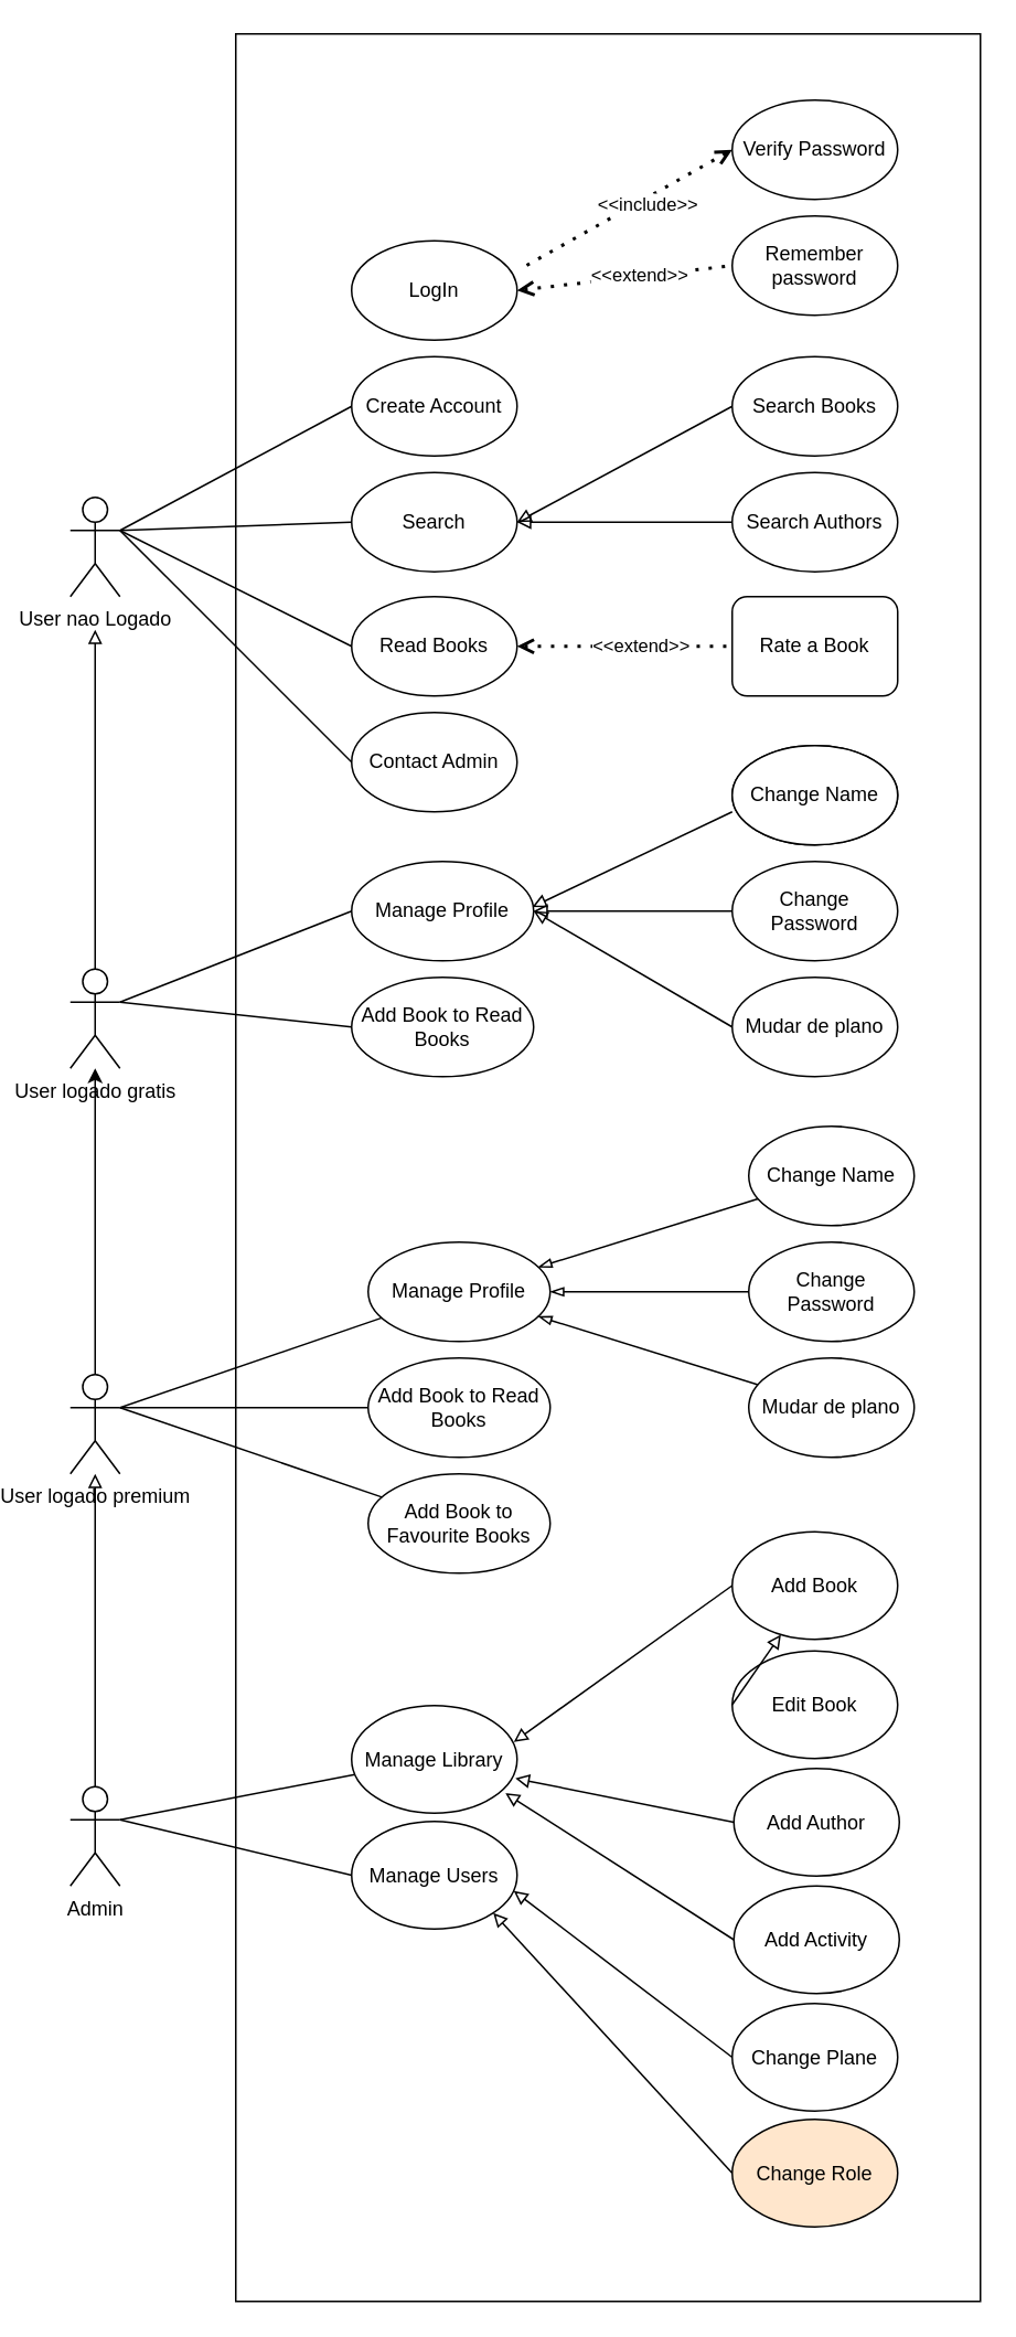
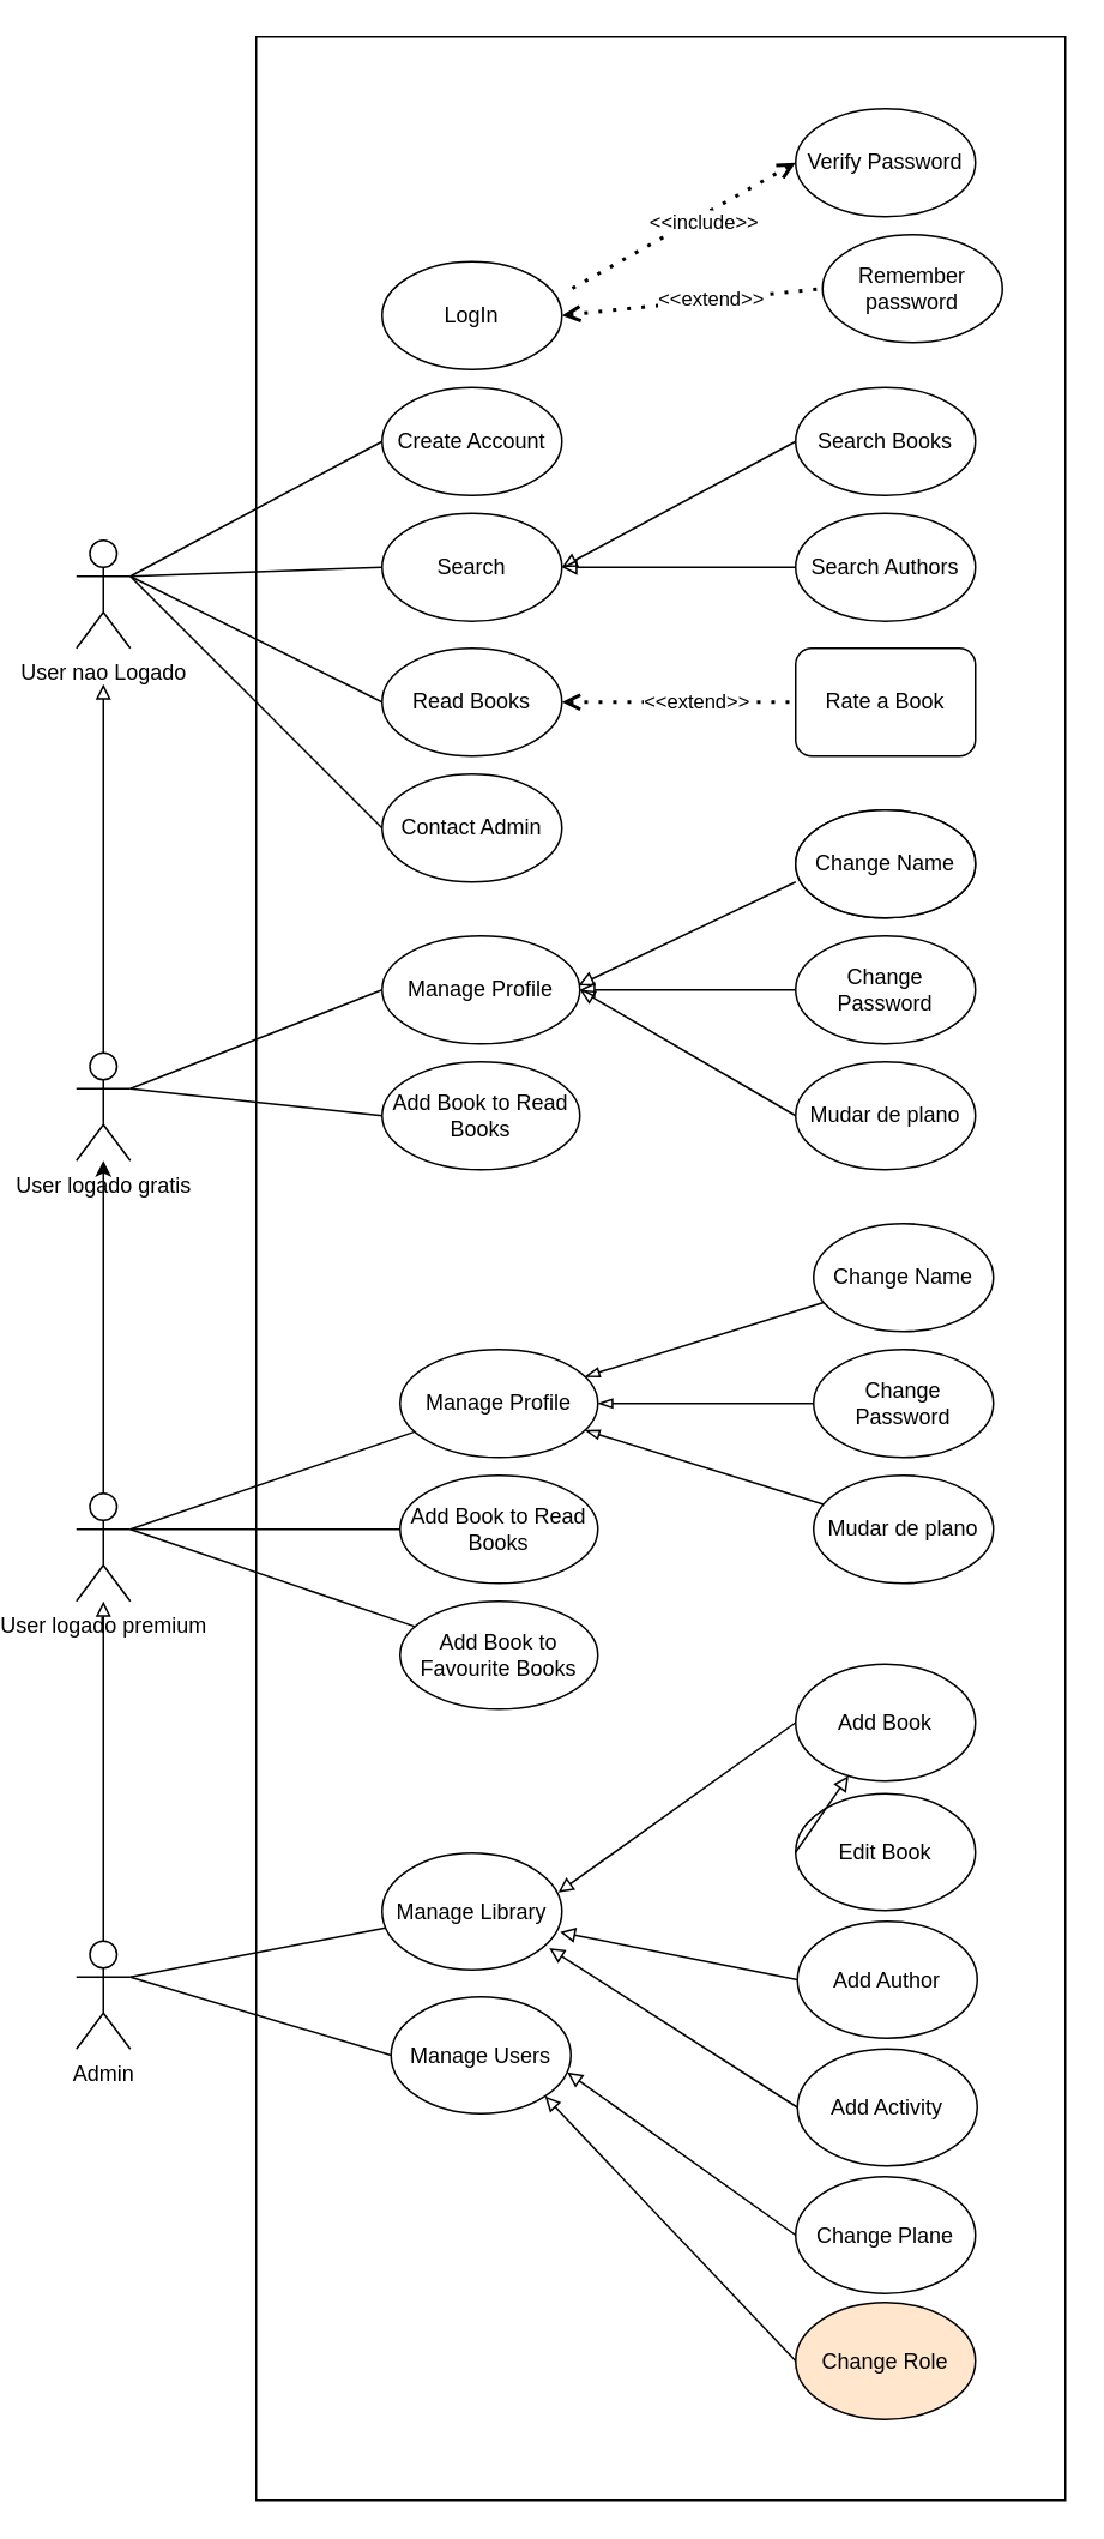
  <mxCell id="0" />
  <mxCell id="1" parent="0" />
  <mxCell id="2" value="" style="rounded=0;whiteSpace=wrap;html=1;direction=south;" parent="1" vertex="1"><mxGeometry x="120" y="20" width="450" height="1370" as="geometry" /></mxCell>
  <mxCell id="3" value="User nao Logado" style="shape=umlActor;verticalLabelPosition=bottom;verticalAlign=top;html=1;outlineConnect=0;" parent="1" vertex="1"><mxGeometry x="20" y="300" width="30" height="60" as="geometry" /></mxCell>
  <mxCell id="4" style="edgeStyle=orthogonalEdgeStyle;rounded=0;orthogonalLoop=1;jettySize=auto;html=1;endArrow=block;endFill=0;" parent="1" source="5" edge="1"><mxGeometry relative="1" as="geometry"><mxPoint x="35" y="380" as="targetPoint" /></mxGeometry></mxCell>
  <mxCell id="5" value="User logado gratis" style="shape=umlActor;verticalLabelPosition=bottom;verticalAlign=top;html=1;outlineConnect=0;" parent="1" vertex="1"><mxGeometry x="20" y="585" width="30" height="60" as="geometry" /></mxCell>
  <mxCell id="6" style="edgeStyle=orthogonalEdgeStyle;rounded=0;orthogonalLoop=1;jettySize=auto;html=1;endArrow=block;endFill=0;" parent="1" source="7" edge="1"><mxGeometry relative="1" as="geometry"><mxPoint x="35" y="890" as="targetPoint" /></mxGeometry></mxCell>
  <mxCell id="7" value="Admin" style="shape=umlActor;verticalLabelPosition=bottom;verticalAlign=top;html=1;outlineConnect=0;" parent="1" vertex="1"><mxGeometry x="20" y="1079" width="30" height="60" as="geometry" /></mxCell>
  <mxCell id="8" value="" style="endArrow=none;html=1;entryX=0;entryY=0.5;entryDx=0;entryDy=0;exitX=1;exitY=0.333;exitDx=0;exitDy=0;exitPerimeter=0;" parent="1" source="3" target="11" edge="1"><mxGeometry width="50" height="50" relative="1" as="geometry"><mxPoint x="50" y="340" as="sourcePoint" /><mxPoint x="190" y="369.5" as="targetPoint" /></mxGeometry></mxCell>
  <mxCell id="9" value="" style="endArrow=none;html=1;exitX=1;exitY=0.333;exitDx=0;exitDy=0;exitPerimeter=0;entryX=0;entryY=0.5;entryDx=0;entryDy=0;" parent="1" source="3" target="12" edge="1"><mxGeometry width="50" height="50" relative="1" as="geometry"><mxPoint x="370" y="640" as="sourcePoint" /><mxPoint x="200" y="530" as="targetPoint" /></mxGeometry></mxCell>
  <mxCell id="10" value="LogIn" style="ellipse;whiteSpace=wrap;html=1;" parent="1" vertex="1"><mxGeometry x="190" y="145" width="100" height="60" as="geometry" /></mxCell>
  <mxCell id="11" value="Create Account" style="ellipse;whiteSpace=wrap;html=1;" parent="1" vertex="1"><mxGeometry x="190" y="215" width="100" height="60" as="geometry" /></mxCell>
  <mxCell id="12" value="Search" style="ellipse;whiteSpace=wrap;html=1;" parent="1" vertex="1"><mxGeometry x="190" y="285" width="100" height="60" as="geometry" /></mxCell>
  <mxCell id="13" value="" style="endArrow=none;dashed=1;html=1;dashPattern=1 3;strokeWidth=2;exitX=0;exitY=0.5;exitDx=0;exitDy=0;entryX=1.02;entryY=0.283;entryDx=0;entryDy=0;startArrow=open;startFill=0;entryPerimeter=0;" parent="1" source="15" target="10" edge="1"><mxGeometry width="50" height="50" relative="1" as="geometry"><mxPoint x="340" y="350" as="sourcePoint" /><mxPoint x="210" y="700" as="targetPoint" /></mxGeometry></mxCell>
  <mxCell id="14" value="&amp;lt;&amp;lt;include&amp;gt;&amp;gt;" style="edgeLabel;html=1;align=center;verticalAlign=middle;resizable=0;points=[];" parent="13" vertex="1" connectable="0"><mxGeometry x="-0.163" y="3" relative="1" as="geometry"><mxPoint as="offset" /></mxGeometry></mxCell>
  <mxCell id="15" value="Verify Password" style="ellipse;whiteSpace=wrap;html=1;" parent="1" vertex="1"><mxGeometry x="420" y="60" width="100" height="60" as="geometry" /></mxCell>
- <mxCell id="16" value="Remember password" style="ellipse;whiteSpace=wrap;html=1;" parent="1" vertex="1"><mxGeometry x="420" y="130" width="100" height="60" as="geometry" /></mxCell>
+ <mxCell id="16" value="Remember password" style="ellipse;whiteSpace=wrap;html=1;" parent="1" vertex="1"><mxGeometry x="435" y="130" width="100" height="60" as="geometry" /></mxCell>
  <mxCell id="17" value="" style="endArrow=none;dashed=1;html=1;dashPattern=1 3;strokeWidth=2;exitX=1;exitY=0.5;exitDx=0;exitDy=0;entryX=0;entryY=0.5;entryDx=0;entryDy=0;startArrow=open;startFill=0;" parent="1" source="10" target="16" edge="1"><mxGeometry width="50" height="50" relative="1" as="geometry"><mxPoint x="340" y="596.98" as="sourcePoint" /><mxPoint x="398" y="530" as="targetPoint" /></mxGeometry></mxCell>
  <mxCell id="18" value="&amp;lt;&amp;lt;extend&amp;gt;&amp;gt;" style="edgeLabel;html=1;align=center;verticalAlign=middle;resizable=0;points=[];" parent="17" vertex="1" connectable="0"><mxGeometry x="0.135" y="1" relative="1" as="geometry"><mxPoint as="offset" /></mxGeometry></mxCell>
  <mxCell id="19" value="Read Books" style="ellipse;whiteSpace=wrap;html=1;" parent="1" vertex="1"><mxGeometry x="190" y="360" width="100" height="60" as="geometry" /></mxCell>
  <mxCell id="20" value="" style="endArrow=none;html=1;exitX=1;exitY=0.333;exitDx=0;exitDy=0;exitPerimeter=0;entryX=0;entryY=0.5;entryDx=0;entryDy=0;" parent="1" source="3" target="19" edge="1"><mxGeometry width="50" height="50" relative="1" as="geometry"><mxPoint x="50" y="470" as="sourcePoint" /><mxPoint x="190" y="420" as="targetPoint" /></mxGeometry></mxCell>
  <mxCell id="21" value="Add Book to Read Books" style="ellipse;whiteSpace=wrap;html=1;" parent="1" vertex="1"><mxGeometry x="190" y="590" width="110" height="60" as="geometry" /></mxCell>
  <mxCell id="22" value="" style="endArrow=none;html=1;exitX=1;exitY=0.333;exitDx=0;exitDy=0;exitPerimeter=0;entryX=0;entryY=0.5;entryDx=0;entryDy=0;" parent="1" source="5" target="21" edge="1"><mxGeometry width="50" height="50" relative="1" as="geometry"><mxPoint x="100" y="600" as="sourcePoint" /><mxPoint x="240" y="620" as="targetPoint" /></mxGeometry></mxCell>
  <mxCell id="23" value="Manage Profile" style="ellipse;whiteSpace=wrap;html=1;" parent="1" vertex="1"><mxGeometry x="190" y="520" width="110" height="60" as="geometry" /></mxCell>
  <mxCell id="24" value="" style="endArrow=none;html=1;exitX=1;exitY=0.333;exitDx=0;exitDy=0;exitPerimeter=0;entryX=0;entryY=0.5;entryDx=0;entryDy=0;" parent="1" source="5" target="23" edge="1"><mxGeometry width="50" height="50" relative="1" as="geometry"><mxPoint x="50" y="690" as="sourcePoint" /><mxPoint x="190" y="690" as="targetPoint" /></mxGeometry></mxCell>
  <mxCell id="25" value="Alterar Nome" style="ellipse;whiteSpace=wrap;html=1;" parent="1" vertex="1"><mxGeometry x="420" y="450" width="100" height="60" as="geometry" /></mxCell>
  <mxCell id="26" value="Change Password" style="ellipse;whiteSpace=wrap;html=1;" parent="1" vertex="1"><mxGeometry x="420" y="520" width="100" height="60" as="geometry" /></mxCell>
  <mxCell id="27" value="Mudar de plano" style="ellipse;whiteSpace=wrap;html=1;" parent="1" vertex="1"><mxGeometry x="420" y="590" width="100" height="60" as="geometry" /></mxCell>
  <mxCell id="28" value="" style="endArrow=block;html=1;entryX=0.993;entryY=0.458;entryDx=0;entryDy=0;entryPerimeter=0;exitX=0;exitY=0.667;exitDx=0;exitDy=0;exitPerimeter=0;endFill=0;" parent="1" source="25" target="23" edge="1"><mxGeometry width="50" height="50" relative="1" as="geometry"><mxPoint x="284" y="570" as="sourcePoint" /><mxPoint x="334" y="520" as="targetPoint" /></mxGeometry></mxCell>
  <mxCell id="29" value="" style="endArrow=block;html=1;entryX=1;entryY=0.5;entryDx=0;entryDy=0;exitX=0;exitY=0.5;exitDx=0;exitDy=0;endFill=0;" parent="1" source="26" target="23" edge="1"><mxGeometry width="50" height="50" relative="1" as="geometry"><mxPoint x="350" y="530.02" as="sourcePoint" /><mxPoint x="292" y="614" as="targetPoint" /></mxGeometry></mxCell>
  <mxCell id="30" value="" style="endArrow=block;html=1;entryX=1;entryY=0.5;entryDx=0;entryDy=0;exitX=0;exitY=0.5;exitDx=0;exitDy=0;endFill=0;" parent="1" source="27" target="23" edge="1"><mxGeometry width="50" height="50" relative="1" as="geometry"><mxPoint x="350" y="646" as="sourcePoint" /><mxPoint x="292" y="660" as="targetPoint" /></mxGeometry></mxCell>
  <mxCell id="31" value="" style="endArrow=none;html=1;exitX=1;exitY=0.333;exitDx=0;exitDy=0;exitPerimeter=0;" parent="1" source="7" target="32" edge="1"><mxGeometry width="50" height="50" relative="1" as="geometry"><mxPoint x="220" y="720" as="sourcePoint" /><mxPoint x="140" y="920" as="targetPoint" /></mxGeometry></mxCell>
  <mxCell id="32" value="Manage Library" style="ellipse;whiteSpace=wrap;html=1;" parent="1" vertex="1"><mxGeometry x="190" y="1030" width="100" height="65" as="geometry" /></mxCell>
  <mxCell id="33" value="Add Book" style="ellipse;whiteSpace=wrap;html=1;" parent="1" vertex="1"><mxGeometry x="420" y="925" width="100" height="65" as="geometry" /></mxCell>
  <mxCell id="34" value="Edit Book" style="ellipse;whiteSpace=wrap;html=1;" parent="1" vertex="1"><mxGeometry x="420" y="997" width="100" height="65" as="geometry" /></mxCell>
- <mxCell id="35" value="Manage Users" style="ellipse;whiteSpace=wrap;html=1;" parent="1" vertex="1"><mxGeometry x="190" y="1100" width="100" height="65" as="geometry" /></mxCell>
+ <mxCell id="35" value="Manage Users" style="ellipse;whiteSpace=wrap;html=1;" parent="1" vertex="1"><mxGeometry x="195" y="1110" width="100" height="65" as="geometry" /></mxCell>
  <mxCell id="36" value="" style="endArrow=block;html=1;entryX=0.98;entryY=0.338;entryDx=0;entryDy=0;exitX=0;exitY=0.5;exitDx=0;exitDy=0;endFill=0;entryPerimeter=0;" parent="1" source="33" target="32" edge="1"><mxGeometry width="50" height="50" relative="1" as="geometry"><mxPoint x="320" y="830" as="sourcePoint" /><mxPoint x="260" y="760" as="targetPoint" /></mxGeometry></mxCell>
  <mxCell id="37" value="" style="endArrow=block;html=1;exitX=0;exitY=0.5;exitDx=0;exitDy=0;endFill=0;" parent="1" source="34" target="33" edge="1"><mxGeometry width="50" height="50" relative="1" as="geometry"><mxPoint x="350" y="802.5" as="sourcePoint" /><mxPoint x="288" y="851.97" as="targetPoint" /></mxGeometry></mxCell>
  <mxCell id="38" value="" style="endArrow=none;html=1;entryX=0;entryY=0.5;entryDx=0;entryDy=0;exitX=1;exitY=0.333;exitDx=0;exitDy=0;exitPerimeter=0;" parent="1" source="7" target="35" edge="1"><mxGeometry width="50" height="50" relative="1" as="geometry"><mxPoint x="60" y="840" as="sourcePoint" /><mxPoint x="274.672" y="939.998" as="targetPoint" /></mxGeometry></mxCell>
  <mxCell id="39" value="Contact Admin" style="ellipse;whiteSpace=wrap;html=1;" parent="1" vertex="1"><mxGeometry x="190" y="430" width="100" height="60" as="geometry" /></mxCell>
  <mxCell id="40" value="" style="endArrow=none;html=1;exitX=1;exitY=0.333;exitDx=0;exitDy=0;exitPerimeter=0;entryX=0;entryY=0.5;entryDx=0;entryDy=0;" parent="1" source="3" target="39" edge="1"><mxGeometry width="50" height="50" relative="1" as="geometry"><mxPoint x="50" y="470" as="sourcePoint" /><mxPoint x="190" y="390" as="targetPoint" /></mxGeometry></mxCell>
  <mxCell id="41" value="Search Books" style="ellipse;whiteSpace=wrap;html=1;" parent="1" vertex="1"><mxGeometry x="420" y="215" width="100" height="60" as="geometry" /></mxCell>
  <mxCell id="42" value="Search Authors" style="ellipse;whiteSpace=wrap;html=1;" parent="1" vertex="1"><mxGeometry x="420" y="285" width="100" height="60" as="geometry" /></mxCell>
  <mxCell id="43" value="" style="endArrow=block;html=1;entryX=1;entryY=0.5;entryDx=0;entryDy=0;exitX=0;exitY=0.5;exitDx=0;exitDy=0;endFill=0;" parent="1" source="41" target="12" edge="1"><mxGeometry width="50" height="50" relative="1" as="geometry"><mxPoint x="370.7" y="400" as="sourcePoint" /><mxPoint x="310" y="447.46" as="targetPoint" /></mxGeometry></mxCell>
  <mxCell id="44" value="" style="endArrow=block;html=1;entryX=1;entryY=0.5;entryDx=0;entryDy=0;exitX=0;exitY=0.5;exitDx=0;exitDy=0;endFill=0;" parent="1" source="42" target="12" edge="1"><mxGeometry width="50" height="50" relative="1" as="geometry"><mxPoint x="380" y="425" as="sourcePoint" /><mxPoint x="320" y="460" as="targetPoint" /></mxGeometry></mxCell>
  <mxCell id="45" value="Change Name" style="ellipse;whiteSpace=wrap;html=1;" parent="1" vertex="1"><mxGeometry x="420" y="450" width="100" height="60" as="geometry" /></mxCell>
  <mxCell id="46" value="" style="endArrow=none;dashed=1;html=1;dashPattern=1 3;strokeWidth=2;exitX=1;exitY=0.5;exitDx=0;exitDy=0;entryX=0;entryY=0.5;entryDx=0;entryDy=0;startArrow=open;startFill=0;" parent="1" source="19" target="48" edge="1"><mxGeometry width="50" height="50" relative="1" as="geometry"><mxPoint x="300" y="397.5" as="sourcePoint" /><mxPoint x="410" y="390" as="targetPoint" /></mxGeometry></mxCell>
  <mxCell id="47" value="&amp;lt;&amp;lt;extend&amp;gt;&amp;gt;" style="edgeLabel;html=1;align=center;verticalAlign=middle;resizable=0;points=[];" parent="46" vertex="1" connectable="0"><mxGeometry x="0.135" y="1" relative="1" as="geometry"><mxPoint as="offset" /></mxGeometry></mxCell>
  <mxCell id="48" value="Rate a Book" style="whiteSpace=wrap;html=1;rounded=1;" parent="1" vertex="1"><mxGeometry x="420" y="360" width="100" height="60" as="geometry" /></mxCell>
  <mxCell id="49" value="Add Author" style="ellipse;whiteSpace=wrap;html=1;" parent="1" vertex="1"><mxGeometry x="421" y="1068" width="100" height="65" as="geometry" /></mxCell>
  <mxCell id="50" value="" style="endArrow=block;html=1;entryX=0.99;entryY=0.677;entryDx=0;entryDy=0;exitX=0;exitY=0.5;exitDx=0;exitDy=0;endFill=0;entryPerimeter=0;" parent="1" source="49" target="32" edge="1"><mxGeometry width="50" height="50" relative="1" as="geometry"><mxPoint x="430" y="838" as="sourcePoint" /><mxPoint x="300" y="813" as="targetPoint" /></mxGeometry></mxCell>
  <mxCell id="51" value="Add Activity" style="ellipse;whiteSpace=wrap;html=1;" parent="1" vertex="1"><mxGeometry x="421" y="1139" width="100" height="65" as="geometry" /></mxCell>
  <mxCell id="52" value="" style="endArrow=block;html=1;entryX=0.93;entryY=0.815;entryDx=0;entryDy=0;exitX=0;exitY=0.5;exitDx=0;exitDy=0;endFill=0;entryPerimeter=0;" parent="1" source="51" target="32" edge="1"><mxGeometry width="50" height="50" relative="1" as="geometry"><mxPoint x="430" y="913" as="sourcePoint" /><mxPoint x="299" y="824" as="targetPoint" /></mxGeometry></mxCell>
  <mxCell id="53" value="Change Plane" style="ellipse;whiteSpace=wrap;html=1;" parent="1" vertex="1"><mxGeometry x="420" y="1210" width="100" height="65" as="geometry" /></mxCell>
  <mxCell id="54" value="Change Role" style="ellipse;whiteSpace=wrap;html=1;fillColor=#ffe6cc;" parent="1" vertex="1"><mxGeometry x="420" y="1280" width="100" height="65" as="geometry" /></mxCell>
  <mxCell id="55" value="" style="endArrow=block;html=1;entryX=0.98;entryY=0.646;entryDx=0;entryDy=0;exitX=0;exitY=0.5;exitDx=0;exitDy=0;endFill=0;entryPerimeter=0;" parent="1" source="53" target="35" edge="1"><mxGeometry width="50" height="50" relative="1" as="geometry"><mxPoint x="431" y="922" as="sourcePoint" /><mxPoint x="293" y="833" as="targetPoint" /></mxGeometry></mxCell>
  <mxCell id="56" value="" style="endArrow=block;html=1;entryX=1;entryY=1;entryDx=0;entryDy=0;exitX=0;exitY=0.5;exitDx=0;exitDy=0;endFill=0;" parent="1" source="54" target="35" edge="1"><mxGeometry width="50" height="50" relative="1" as="geometry"><mxPoint x="430" y="993" as="sourcePoint" /><mxPoint x="298" y="892" as="targetPoint" /></mxGeometry></mxCell>
  <mxCell id="57" value="" style="edgeStyle=orthogonalEdgeStyle;rounded=0;orthogonalLoop=1;jettySize=auto;html=1;" edge="1" parent="1" source="58" target="5"><mxGeometry relative="1" as="geometry"><mxPoint x="35" y="750" as="targetPoint" /></mxGeometry></mxCell>
  <mxCell id="58" value="User logado premium" style="shape=umlActor;verticalLabelPosition=bottom;verticalAlign=top;html=1;outlineConnect=0;" vertex="1" parent="1"><mxGeometry x="20" y="830" width="30" height="60" as="geometry" /></mxCell>
  <mxCell id="59" value="Add Book to Read Books" style="ellipse;whiteSpace=wrap;html=1;" vertex="1" parent="1"><mxGeometry x="200" y="820" width="110" height="60" as="geometry" /></mxCell>
  <mxCell id="60" value="Manage Profile" style="ellipse;whiteSpace=wrap;html=1;" vertex="1" parent="1"><mxGeometry x="200" y="750" width="110" height="60" as="geometry" /></mxCell>
  <mxCell id="61" value="Change Password" style="ellipse;whiteSpace=wrap;html=1;" vertex="1" parent="1"><mxGeometry x="430" y="750" width="100" height="60" as="geometry" /></mxCell>
  <mxCell id="62" value="Mudar de plano" style="ellipse;whiteSpace=wrap;html=1;" vertex="1" parent="1"><mxGeometry x="430" y="820" width="100" height="60" as="geometry" /></mxCell>
  <mxCell id="63" value="Change Name" style="ellipse;whiteSpace=wrap;html=1;" vertex="1" parent="1"><mxGeometry x="430" y="680" width="100" height="60" as="geometry" /></mxCell>
  <mxCell id="64" value="Add Book to Favourite Books" style="ellipse;whiteSpace=wrap;html=1;" vertex="1" parent="1"><mxGeometry x="200" y="890" width="110" height="60" as="geometry" /></mxCell>
  <mxCell id="65" value="" style="endArrow=blockThin;html=1;rounded=0;endFill=0;" edge="1" parent="1" source="62" target="60"><mxGeometry width="50" height="50" relative="1" as="geometry"><mxPoint x="446" y="734" as="sourcePoint" /><mxPoint x="313" y="775" as="targetPoint" /></mxGeometry></mxCell>
  <mxCell id="66" value="" style="endArrow=blockThin;html=1;rounded=0;endFill=0;" edge="1" parent="1" source="61" target="60"><mxGeometry width="50" height="50" relative="1" as="geometry"><mxPoint x="446" y="846" as="sourcePoint" /><mxPoint x="313" y="805" as="targetPoint" /></mxGeometry></mxCell>
  <mxCell id="67" value="" style="endArrow=blockThin;html=1;rounded=0;endFill=0;" edge="1" parent="1" source="63" target="60"><mxGeometry width="50" height="50" relative="1" as="geometry"><mxPoint x="456" y="856" as="sourcePoint" /><mxPoint x="323" y="815" as="targetPoint" /></mxGeometry></mxCell>
  <mxCell id="68" value="" style="endArrow=none;html=1;rounded=0;entryX=1;entryY=0.333;entryDx=0;entryDy=0;entryPerimeter=0;" edge="1" parent="1" source="60" target="58"><mxGeometry width="50" height="50" relative="1" as="geometry"><mxPoint x="430" y="850" as="sourcePoint" /><mxPoint x="480" y="800" as="targetPoint" /></mxGeometry></mxCell>
  <mxCell id="69" value="" style="endArrow=none;html=1;rounded=0;entryX=1;entryY=0.333;entryDx=0;entryDy=0;entryPerimeter=0;" edge="1" parent="1" source="59" target="58"><mxGeometry width="50" height="50" relative="1" as="geometry"><mxPoint x="220" y="808" as="sourcePoint" /><mxPoint x="60" y="890" as="targetPoint" /></mxGeometry></mxCell>
  <mxCell id="70" value="" style="endArrow=none;html=1;rounded=0;entryX=1;entryY=0.333;entryDx=0;entryDy=0;entryPerimeter=0;" edge="1" parent="1" source="64" target="58"><mxGeometry width="50" height="50" relative="1" as="geometry"><mxPoint x="230" y="818" as="sourcePoint" /><mxPoint x="55" y="887" as="targetPoint" /></mxGeometry></mxCell>
